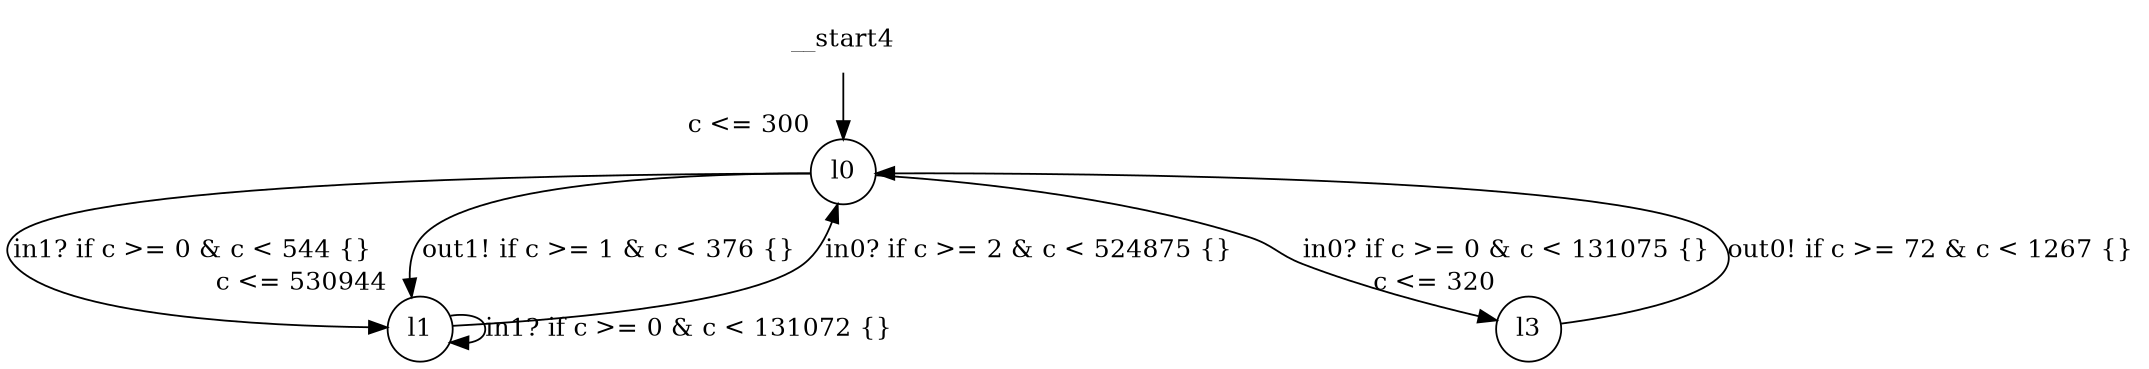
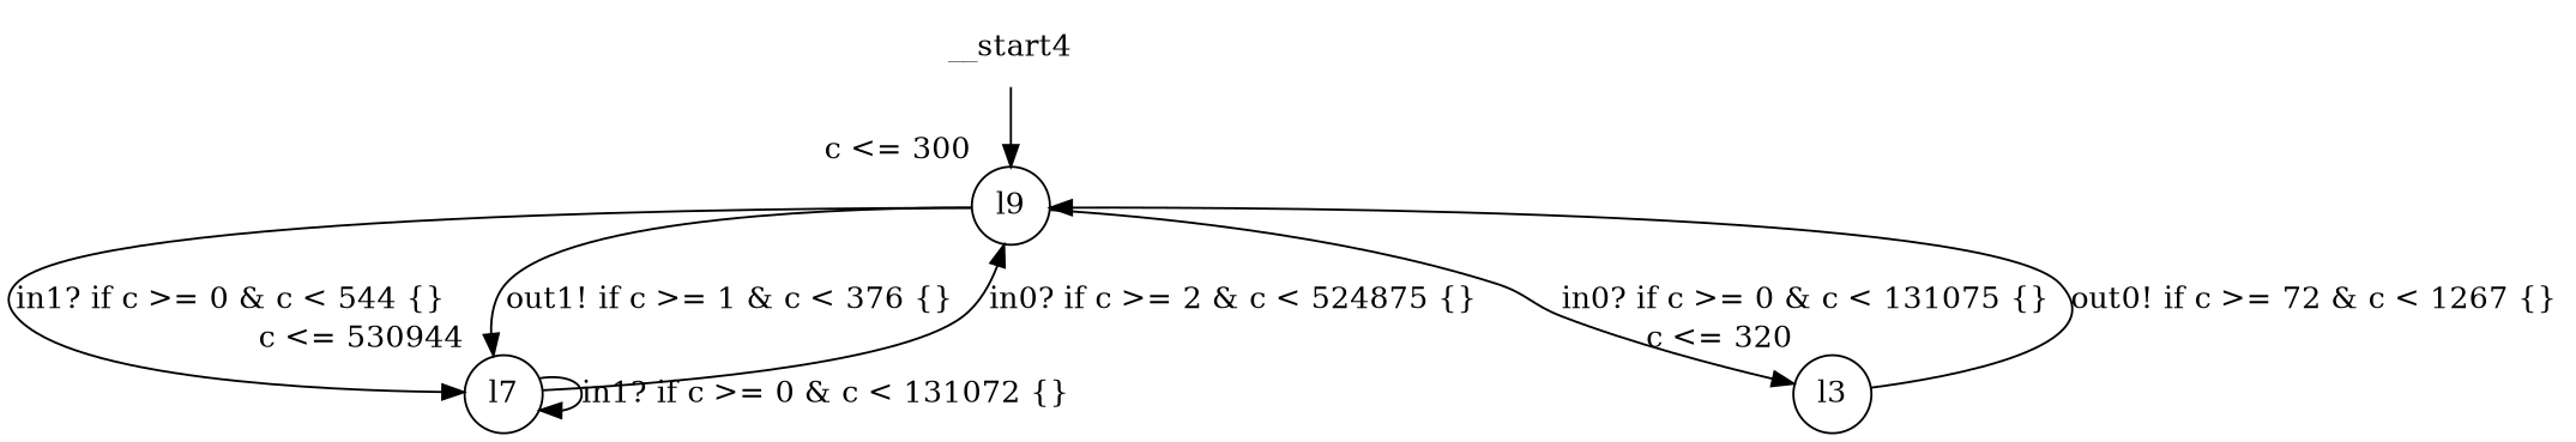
  digraph {
    node [shape=circle margin=0]
    n1 [label=__start4 shape=none margin=""]
-   n2 [label=l0 xlabel="c <= 300"]
-   n3 [label=l1 xlabel="c <= 530944"]
+   n2 [label=l9 xlabel="c <= 300"]
+   n3 [label=l7 xlabel="c <= 530944"]
    n4 [label=l3 xlabel="c <= 320"]
    n1 -> n2
    n2 -> n3 [label="in1? if c >= 0 & c < 544 {} "]
    n2 -> n3 [label="out1! if c >= 1 & c < 376 {} "]
    n2 -> n4 [label="in0? if c >= 0 & c < 131075 {} "]
    n3 -> n2 [label="in0? if c >= 2 & c < 524875 {} "]
    n3 -> n3 [label="in1? if c >= 0 & c < 131072 {} "]
    n4 -> n2 [label="out0! if c >= 72 & c < 1267 {} "]
  }
